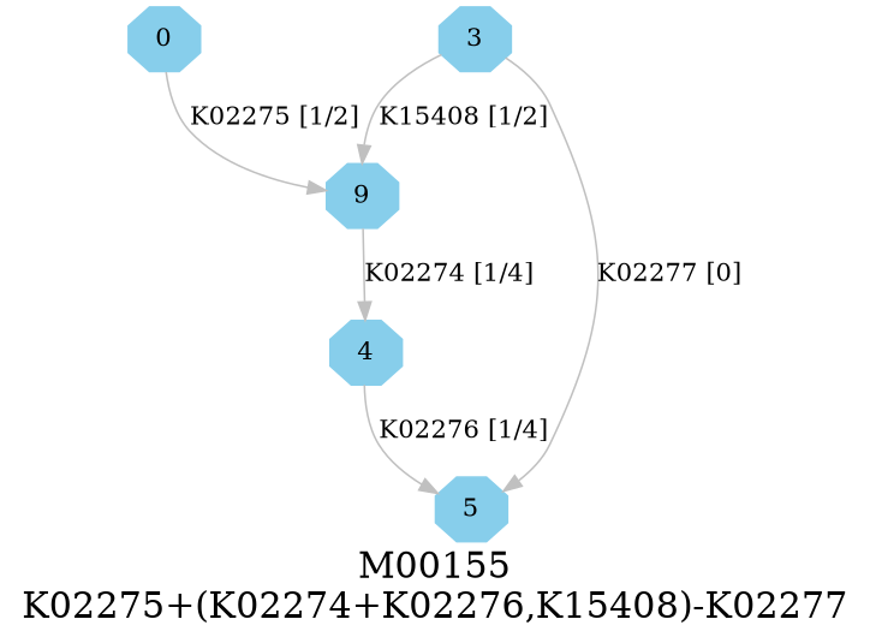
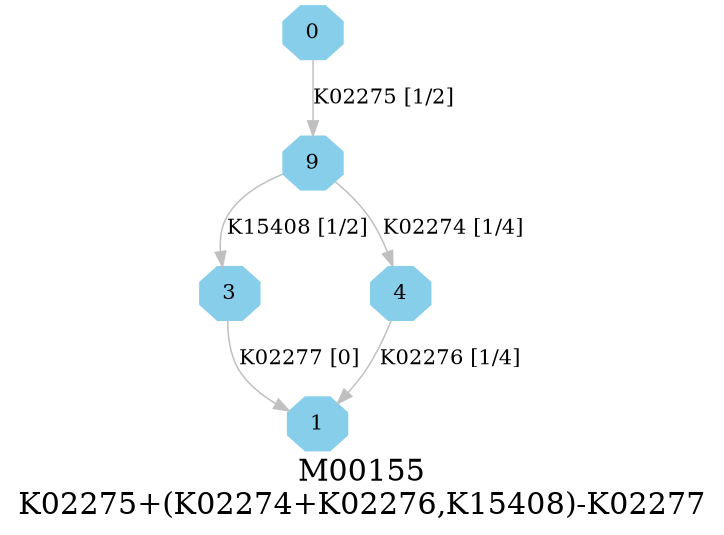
  digraph {
    fontsize=20
    label="M00155\nK02275+(K02274+K02276,K15408)-K02277"
    node [color=skyblue shape=octagon style=filled]
    edge [color=grey]
    0 [height=.3 width=.3]
-   1 [height=.3 width=.3 label=5]
+   1 [height=.3 width=.3]
    n3 [height=.3 label=9 width=.3]
    3 [height=.3 width=.3]
    4 [height=.3 width=.3]
    subgraph sub_1 {
      0
      1
      n3
      3
      4
    }
    0 -> n3 [label="K02275 [1/2]"]
-   3 -> n3 [label="K15408 [1/2]"]
+   n3 -> 3 [label="K15408 [1/2]"]
    n3 -> 4 [label="K02274 [1/4]"]
    3 -> 1 [label="K02277 [0]"]
    4 -> 1 [label="K02276 [1/4]"]
  }
